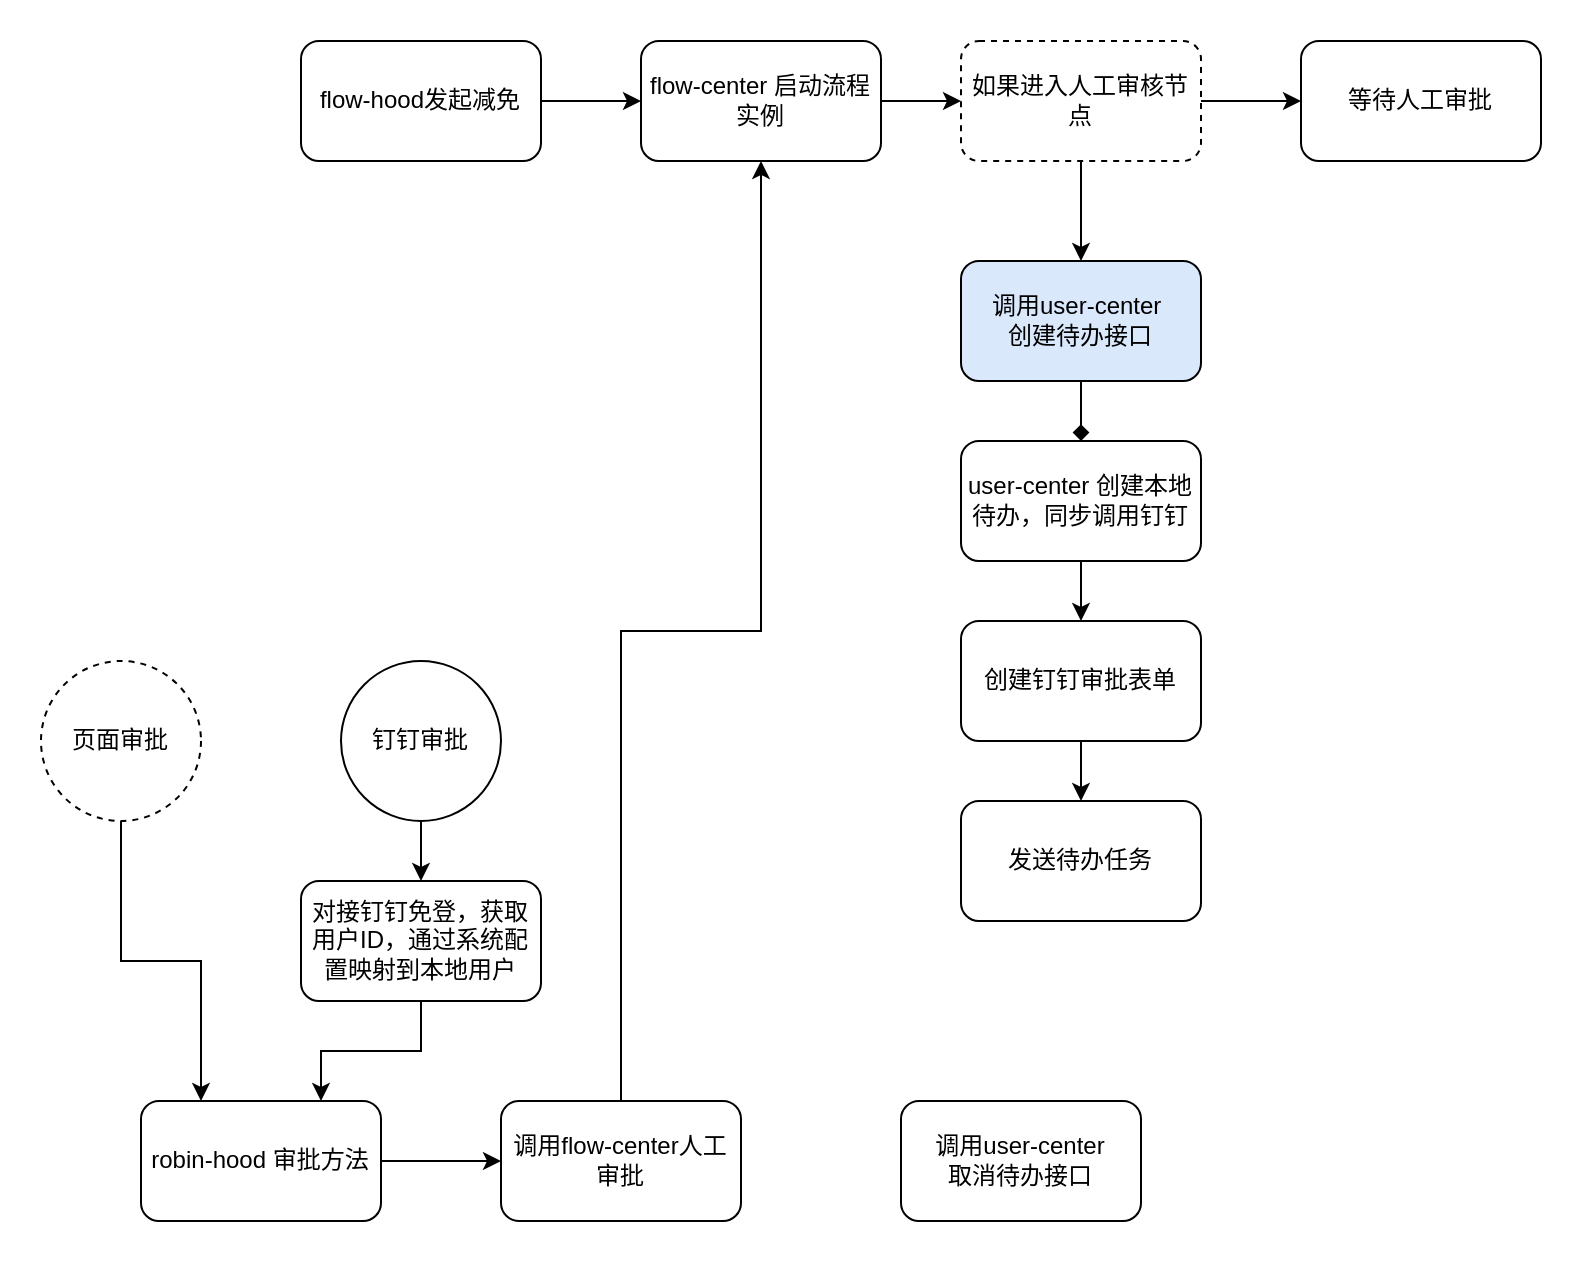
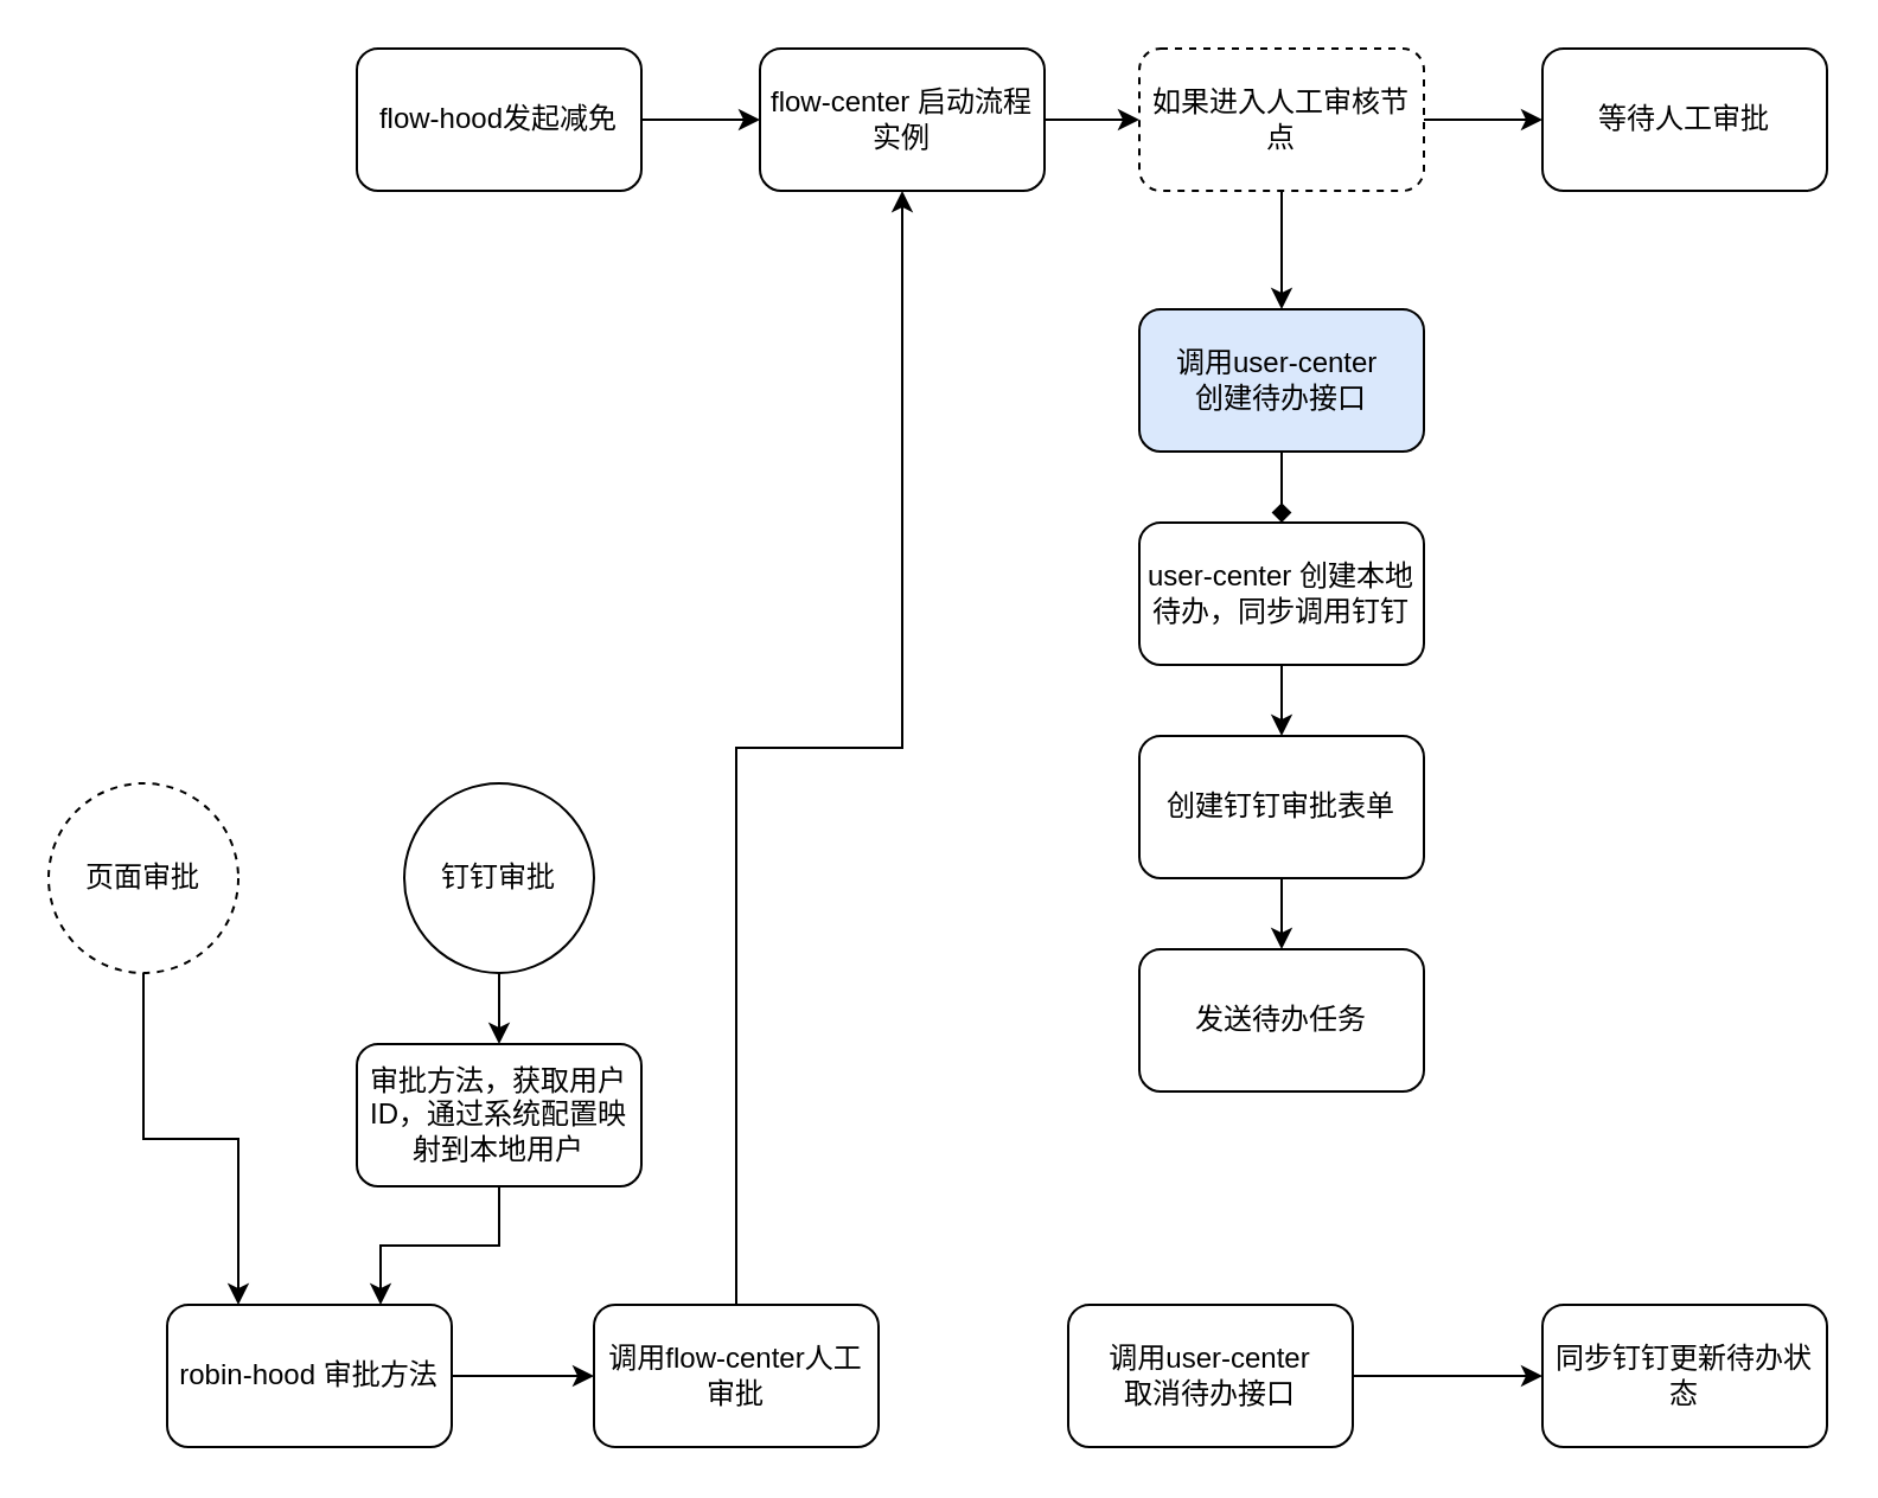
  <mxCell id="0" />
  <mxCell id="1" parent="0" />
  <mxCell id="2" value="" style="edgeStyle=orthogonalEdgeStyle;rounded=0;orthogonalLoop=1;jettySize=auto;html=1;" edge="1" parent="1" source="3" target="5"><mxGeometry relative="1" as="geometry" /></mxCell>
  <mxCell id="3" value="&lt;span&gt;flow-hood发起减免&lt;/span&gt;" style="rounded=1;whiteSpace=wrap;html=1;" vertex="1" parent="1"><mxGeometry x="150" y="20" width="120" height="60" as="geometry" /></mxCell>
  <mxCell id="4" value="" style="edgeStyle=orthogonalEdgeStyle;rounded=0;orthogonalLoop=1;jettySize=auto;html=1;" edge="1" parent="1" source="5" target="8"><mxGeometry relative="1" as="geometry" /></mxCell>
  <mxCell id="5" value="flow-center 启动流程实例" style="rounded=1;whiteSpace=wrap;html=1;" vertex="1" parent="1"><mxGeometry x="320" y="20" width="120" height="60" as="geometry" /></mxCell>
  <mxCell id="6" value="" style="edgeStyle=orthogonalEdgeStyle;rounded=0;orthogonalLoop=1;jettySize=auto;html=1;" edge="1" parent="1" source="8" target="10"><mxGeometry relative="1" as="geometry" /></mxCell>
  <mxCell id="7" value="" style="edgeStyle=orthogonalEdgeStyle;rounded=0;orthogonalLoop=1;jettySize=auto;html=1;fontFamily=Helvetica;fontSize=12;fontColor=default;" edge="1" parent="1" source="8" target="16"><mxGeometry relative="1" as="geometry" /></mxCell>
  <mxCell id="8" value="如果进入人工审核节点" style="rounded=1;whiteSpace=wrap;html=1;dashed=1;" vertex="1" parent="1"><mxGeometry x="480" y="20" width="120" height="60" as="geometry" /></mxCell>
  <mxCell id="9" value="" style="edgeStyle=orthogonalEdgeStyle;rounded=0;orthogonalLoop=1;jettySize=auto;html=1;endArrow=diamond;" edge="1" parent="1" source="10" target="12"><mxGeometry relative="1" as="geometry" /></mxCell>
  <mxCell id="10" value="调用user-center&amp;nbsp;&lt;br&gt;创建待办接口" style="rounded=1;whiteSpace=wrap;html=1;fillColor=#dae8fc;" vertex="1" parent="1"><mxGeometry x="480" y="130" width="120" height="60" as="geometry" /></mxCell>
  <mxCell id="11" value="" style="edgeStyle=orthogonalEdgeStyle;rounded=0;orthogonalLoop=1;jettySize=auto;html=1;fontFamily=Helvetica;fontSize=12;fontColor=default;" edge="1" parent="1" source="12" target="14"><mxGeometry relative="1" as="geometry" /></mxCell>
  <mxCell id="12" value="user-center 创建本地待办，同步调用钉钉" style="rounded=1;whiteSpace=wrap;html=1;" vertex="1" parent="1"><mxGeometry x="480" y="220" width="120" height="60" as="geometry" /></mxCell>
  <mxCell id="13" value="" style="edgeStyle=orthogonalEdgeStyle;rounded=0;orthogonalLoop=1;jettySize=auto;html=1;fontFamily=Helvetica;fontSize=12;fontColor=default;" edge="1" parent="1" source="14" target="15"><mxGeometry relative="1" as="geometry" /></mxCell>
  <mxCell id="14" value="创建钉钉审批表单" style="rounded=1;whiteSpace=wrap;html=1;" vertex="1" parent="1"><mxGeometry x="480" y="310" width="120" height="60" as="geometry" /></mxCell>
  <mxCell id="15" value="发送待办任务" style="rounded=1;whiteSpace=wrap;html=1;fontFamily=Helvetica;fontSize=12;fontColor=default;strokeColor=default;fillColor=default;" vertex="1" parent="1"><mxGeometry x="480" y="400" width="120" height="60" as="geometry" /></mxCell>
  <mxCell id="16" value="等待人工审批" style="rounded=1;whiteSpace=wrap;html=1;fontFamily=Helvetica;fontSize=12;fontColor=default;strokeColor=default;fillColor=default;" vertex="1" parent="1"><mxGeometry x="650" y="20" width="120" height="60" as="geometry" /></mxCell>
  <mxCell id="17" value="" style="edgeStyle=orthogonalEdgeStyle;rounded=0;orthogonalLoop=1;jettySize=auto;html=1;fontFamily=Helvetica;fontSize=12;fontColor=default;" edge="1" parent="1" source="18" target="26"><mxGeometry relative="1" as="geometry" /></mxCell>
  <mxCell id="18" value="robin-hood 审批方法" style="rounded=1;whiteSpace=wrap;html=1;fontFamily=Helvetica;fontSize=12;fontColor=default;strokeColor=default;fillColor=default;" vertex="1" parent="1"><mxGeometry x="70" y="550" width="120" height="60" as="geometry" /></mxCell>
  <mxCell id="19" style="edgeStyle=orthogonalEdgeStyle;rounded=0;orthogonalLoop=1;jettySize=auto;html=1;fontFamily=Helvetica;fontSize=12;fontColor=default;entryX=0.25;entryY=0;entryDx=0;entryDy=0;" edge="1" parent="1" source="20" target="18"><mxGeometry relative="1" as="geometry" /></mxCell>
  <mxCell id="20" value="页面审批" style="ellipse;whiteSpace=wrap;html=1;aspect=fixed;rounded=1;fontFamily=Helvetica;fontSize=12;fontColor=default;strokeColor=default;fillColor=default;dashed=1;" vertex="1" parent="1"><mxGeometry x="20" y="330" width="80" height="80" as="geometry" /></mxCell>
  <mxCell id="21" value="" style="edgeStyle=orthogonalEdgeStyle;rounded=0;orthogonalLoop=1;jettySize=auto;html=1;fontFamily=Helvetica;fontSize=12;fontColor=default;" edge="1" parent="1" source="22" target="24"><mxGeometry relative="1" as="geometry" /></mxCell>
  <mxCell id="22" value="钉钉审批" style="ellipse;whiteSpace=wrap;html=1;aspect=fixed;rounded=1;fontFamily=Helvetica;fontSize=12;fontColor=default;strokeColor=default;fillColor=default;" vertex="1" parent="1"><mxGeometry x="170" y="330" width="80" height="80" as="geometry" /></mxCell>
  <mxCell id="23" style="edgeStyle=orthogonalEdgeStyle;rounded=0;orthogonalLoop=1;jettySize=auto;html=1;entryX=0.75;entryY=0;entryDx=0;entryDy=0;fontFamily=Helvetica;fontSize=12;fontColor=default;" edge="1" parent="1" source="24" target="18"><mxGeometry relative="1" as="geometry" /></mxCell>
- <mxCell id="24" value="对接钉钉免登，获取用户ID，通过系统配置映射到本地用户" style="rounded=1;whiteSpace=wrap;html=1;fontFamily=Helvetica;fontSize=12;fontColor=default;strokeColor=default;fillColor=default;" vertex="1" parent="1"><mxGeometry x="150" y="440" width="120" height="60" as="geometry" /></mxCell>
+ <mxCell id="24" value="审批方法，获取用户ID，通过系统配置映射到本地用户" style="rounded=1;whiteSpace=wrap;html=1;fontFamily=Helvetica;fontSize=12;fontColor=default;strokeColor=default;fillColor=default;" vertex="1" parent="1"><mxGeometry x="150" y="440" width="120" height="60" as="geometry" /></mxCell>
  <mxCell id="25" value="" style="edgeStyle=orthogonalEdgeStyle;rounded=0;orthogonalLoop=1;jettySize=auto;html=1;fontFamily=Helvetica;fontSize=12;fontColor=default;" edge="1" parent="1" source="26" target="5"><mxGeometry relative="1" as="geometry" /></mxCell>
  <mxCell id="26" value="调用flow-center人工审批" style="rounded=1;whiteSpace=wrap;html=1;fontFamily=Helvetica;fontSize=12;fontColor=default;strokeColor=default;fillColor=default;" vertex="1" parent="1"><mxGeometry x="250" y="550" width="120" height="60" as="geometry" /></mxCell>
+ <mxCell id="27" value="" style="edgeStyle=orthogonalEdgeStyle;rounded=0;orthogonalLoop=1;jettySize=auto;html=1;fontFamily=Helvetica;fontSize=12;fontColor=default;" edge="1" parent="1" source="28" target="29"><mxGeometry relative="1" as="geometry" /></mxCell>
  <mxCell id="28" value="调用user-center&lt;br&gt;取消待办接口" style="rounded=1;whiteSpace=wrap;html=1;fontFamily=Helvetica;fontSize=12;fontColor=default;strokeColor=default;fillColor=default;" vertex="1" parent="1"><mxGeometry x="450" y="550" width="120" height="60" as="geometry" /></mxCell>
+ <mxCell id="29" value="同步钉钉更新待办状态" style="rounded=1;whiteSpace=wrap;html=1;fontFamily=Helvetica;fontSize=12;fontColor=default;strokeColor=default;fillColor=default;" vertex="1" parent="1"><mxGeometry x="650" y="550" width="120" height="60" as="geometry" /></mxCell>
